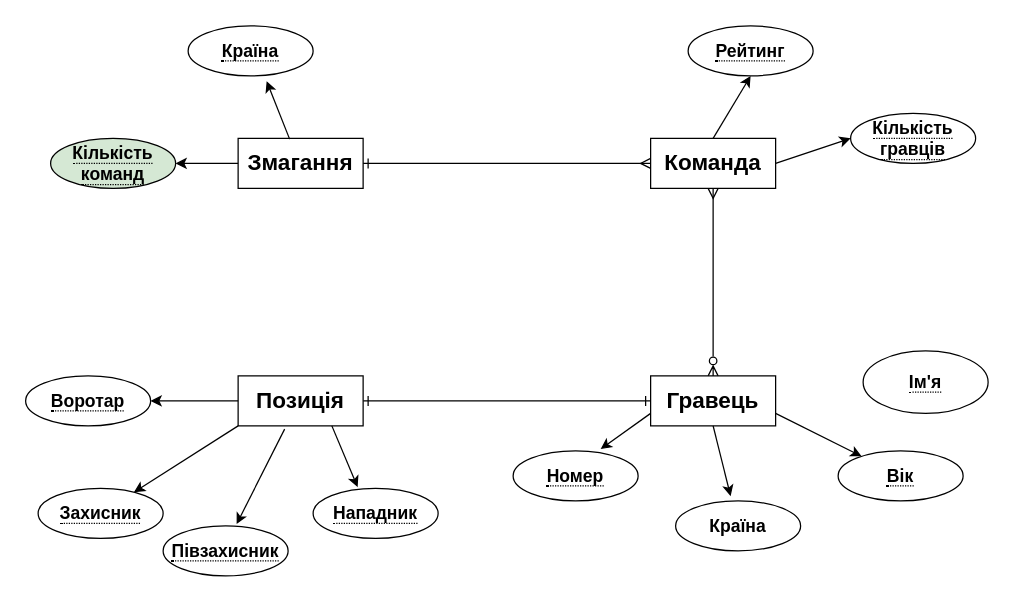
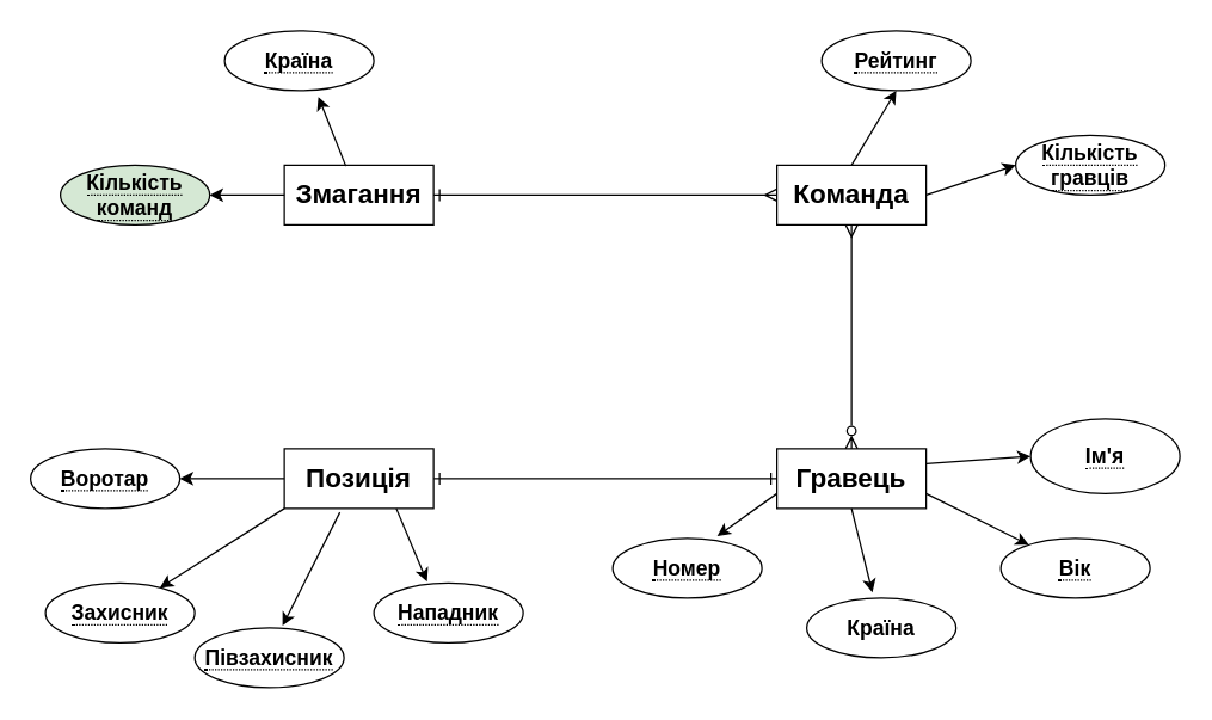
  <mxCell id="0" />
  <mxCell id="1" parent="0" />
  <mxCell id="2" value="&lt;h2&gt;Змагання&lt;/h2&gt;" style="whiteSpace=wrap;html=1;align=center;verticalAlign=middle;horizontal=1;" vertex="1" parent="1"><mxGeometry x="190" y="110" width="100" height="40" as="geometry" /></mxCell>
  <mxCell id="3" style="edgeStyle=orthogonalEdgeStyle;rounded=0;orthogonalLoop=1;jettySize=auto;html=1;exitX=0.5;exitY=1;exitDx=0;exitDy=0;entryX=0.5;entryY=0;entryDx=0;entryDy=0;startArrow=ERmany;startFill=0;endArrow=ERzeroToMany;endFill=0;" edge="1" parent="1" source="4" target="6"><mxGeometry relative="1" as="geometry" /></mxCell>
  <mxCell id="4" value="&lt;h2&gt;Команда&lt;/h2&gt;" style="whiteSpace=wrap;html=1;align=center;" vertex="1" parent="1"><mxGeometry x="520" y="110" width="100" height="40" as="geometry" /></mxCell>
  <mxCell id="5" style="edgeStyle=orthogonalEdgeStyle;rounded=0;orthogonalLoop=1;jettySize=auto;html=1;exitX=0;exitY=0.5;exitDx=0;exitDy=0;entryX=1;entryY=0.5;entryDx=0;entryDy=0;startArrow=ERone;startFill=0;endArrow=ERone;endFill=0;" edge="1" parent="1" source="6" target="7"><mxGeometry relative="1" as="geometry" /></mxCell>
  <mxCell id="6" value="&lt;h2&gt;Гравець&lt;/h2&gt;" style="whiteSpace=wrap;html=1;align=center;" vertex="1" parent="1"><mxGeometry x="520" y="300" width="100" height="40" as="geometry" /></mxCell>
  <mxCell id="7" value="&lt;h2&gt;Позиція&lt;/h2&gt;" style="whiteSpace=wrap;html=1;align=center;" vertex="1" parent="1"><mxGeometry x="190" y="300" width="100" height="40" as="geometry" /></mxCell>
  <mxCell id="8" value="&lt;h3&gt;&lt;span style=&quot;border-bottom: 1px dotted&quot;&gt;Країна&lt;/span&gt;&lt;/h3&gt;" style="ellipse;whiteSpace=wrap;html=1;align=center;" vertex="1" parent="1"><mxGeometry x="150" y="20" width="100" height="40" as="geometry" /></mxCell>
  <mxCell id="9" value="&lt;h3&gt;&lt;span style=&quot;border-bottom: 1px dotted&quot;&gt;Кількість команд&lt;/span&gt;&lt;/h3&gt;" style="ellipse;whiteSpace=wrap;html=1;align=center;fillColor=#d5e8d4;" vertex="1" parent="1"><mxGeometry x="40" y="110" width="100" height="40" as="geometry" /></mxCell>
  <mxCell id="10" value="&lt;h3&gt;&lt;span style=&quot;border-bottom: 1px dotted&quot;&gt;Рейтинг&lt;/span&gt;&lt;/h3&gt;" style="ellipse;whiteSpace=wrap;html=1;align=center;" vertex="1" parent="1"><mxGeometry x="550" y="20" width="100" height="40" as="geometry" /></mxCell>
  <mxCell id="11" value="&lt;h3&gt;&lt;span style=&quot;border-bottom: 1px dotted&quot;&gt;Кількість гравців&lt;/span&gt;&lt;/h3&gt;" style="ellipse;whiteSpace=wrap;html=1;align=center;" vertex="1" parent="1"><mxGeometry x="680" y="90" width="100" height="40" as="geometry" /></mxCell>
  <mxCell id="12" value="&lt;h3&gt;&lt;span style=&quot;border-bottom: 1px dotted&quot;&gt;Ім'я&lt;/span&gt;&lt;/h3&gt;" style="ellipse;whiteSpace=wrap;html=1;align=center;" vertex="1" parent="1"><mxGeometry x="690" y="280" width="100" height="50" as="geometry" /></mxCell>
  <mxCell id="13" value="&lt;h3&gt;&lt;span style=&quot;border-bottom: 1px dotted&quot;&gt;Вік&lt;/span&gt;&lt;/h3&gt;" style="ellipse;whiteSpace=wrap;html=1;align=center;" vertex="1" parent="1"><mxGeometry x="670" y="360" width="100" height="40" as="geometry" /></mxCell>
  <mxCell id="14" value="&lt;h3&gt;Країна&lt;/h3&gt;" style="ellipse;whiteSpace=wrap;html=1;align=center;" vertex="1" parent="1"><mxGeometry x="540" y="400" width="100" height="40" as="geometry" /></mxCell>
  <mxCell id="15" value="&lt;h3&gt;&lt;span style=&quot;border-bottom: 1px dotted&quot;&gt;Номер&lt;/span&gt;&lt;/h3&gt;" style="ellipse;whiteSpace=wrap;html=1;align=center;" vertex="1" parent="1"><mxGeometry x="410" y="360" width="100" height="40" as="geometry" /></mxCell>
  <mxCell id="16" value="&lt;h3&gt;&lt;span style=&quot;border-bottom: 1px dotted&quot;&gt;Нападник&lt;/span&gt;&lt;/h3&gt;" style="ellipse;whiteSpace=wrap;html=1;align=center;" vertex="1" parent="1"><mxGeometry x="250" y="390" width="100" height="40" as="geometry" /></mxCell>
  <mxCell id="17" value="&lt;h3&gt;&lt;span style=&quot;border-bottom: 1px dotted&quot;&gt;Півзахисник&lt;/span&gt;&lt;/h3&gt;" style="ellipse;whiteSpace=wrap;html=1;align=center;" vertex="1" parent="1"><mxGeometry x="130" y="420" width="100" height="40" as="geometry" /></mxCell>
  <mxCell id="18" value="&lt;h3&gt;&lt;span style=&quot;border-bottom: 1px dotted&quot;&gt;Захисник&lt;/span&gt;&lt;/h3&gt;" style="ellipse;whiteSpace=wrap;html=1;align=center;" vertex="1" parent="1"><mxGeometry x="30" y="390" width="100" height="40" as="geometry" /></mxCell>
  <mxCell id="19" value="&lt;h3&gt;&lt;span style=&quot;border-bottom: 1px dotted&quot;&gt;Воротар&lt;/span&gt;&lt;/h3&gt;" style="ellipse;whiteSpace=wrap;html=1;align=center;" vertex="1" parent="1"><mxGeometry x="20" y="300" width="100" height="40" as="geometry" /></mxCell>
  <mxCell id="20" value="" style="endArrow=classic;html=1;rounded=0;exitX=0.412;exitY=0.015;exitDx=0;exitDy=0;exitPerimeter=0;entryX=0.628;entryY=1.105;entryDx=0;entryDy=0;entryPerimeter=0;" edge="1" parent="1" source="2" target="8"><mxGeometry width="50" height="50" relative="1" as="geometry"><mxPoint x="400" y="210" as="sourcePoint" /><mxPoint x="450" y="160" as="targetPoint" /></mxGeometry></mxCell>
  <mxCell id="21" value="" style="endArrow=classic;html=1;rounded=0;exitX=0;exitY=0.5;exitDx=0;exitDy=0;entryX=1;entryY=0.5;entryDx=0;entryDy=0;" edge="1" parent="1" source="2" target="9"><mxGeometry width="50" height="50" relative="1" as="geometry"><mxPoint x="400" y="210" as="sourcePoint" /><mxPoint x="450" y="160" as="targetPoint" /></mxGeometry></mxCell>
  <mxCell id="22" value="" style="endArrow=classic;html=1;rounded=0;exitX=0.5;exitY=0;exitDx=0;exitDy=0;entryX=0.5;entryY=1;entryDx=0;entryDy=0;" edge="1" parent="1" source="4" target="10"><mxGeometry width="50" height="50" relative="1" as="geometry"><mxPoint x="400" y="210" as="sourcePoint" /><mxPoint x="450" y="160" as="targetPoint" /></mxGeometry></mxCell>
  <mxCell id="23" value="" style="endArrow=classic;html=1;rounded=0;exitX=1;exitY=0.5;exitDx=0;exitDy=0;entryX=0;entryY=0.5;entryDx=0;entryDy=0;" edge="1" parent="1" source="4" target="11"><mxGeometry width="50" height="50" relative="1" as="geometry"><mxPoint x="400" y="210" as="sourcePoint" /><mxPoint x="450" y="160" as="targetPoint" /></mxGeometry></mxCell>
+ <mxCell id="24" value="" style="endArrow=classic;html=1;rounded=0;exitX=1;exitY=0.25;exitDx=0;exitDy=0;entryX=0;entryY=0.5;entryDx=0;entryDy=0;" edge="1" parent="1" source="6" target="12"><mxGeometry width="50" height="50" relative="1" as="geometry"><mxPoint x="400" y="210" as="sourcePoint" /><mxPoint x="450" y="160" as="targetPoint" /></mxGeometry></mxCell>
  <mxCell id="25" value="" style="endArrow=classic;html=1;rounded=0;exitX=1;exitY=0.75;exitDx=0;exitDy=0;" edge="1" parent="1" source="6" target="13"><mxGeometry width="50" height="50" relative="1" as="geometry"><mxPoint x="400" y="210" as="sourcePoint" /><mxPoint x="450" y="160" as="targetPoint" /></mxGeometry></mxCell>
  <mxCell id="26" value="" style="endArrow=classic;html=1;rounded=0;exitX=0.5;exitY=1;exitDx=0;exitDy=0;entryX=0.44;entryY=-0.095;entryDx=0;entryDy=0;entryPerimeter=0;" edge="1" parent="1" source="6" target="14"><mxGeometry width="50" height="50" relative="1" as="geometry"><mxPoint x="400" y="210" as="sourcePoint" /><mxPoint x="450" y="160" as="targetPoint" /></mxGeometry></mxCell>
  <mxCell id="27" value="" style="endArrow=classic;html=1;rounded=0;exitX=0;exitY=0.75;exitDx=0;exitDy=0;entryX=0.7;entryY=-0.035;entryDx=0;entryDy=0;entryPerimeter=0;" edge="1" parent="1" source="6" target="15"><mxGeometry width="50" height="50" relative="1" as="geometry"><mxPoint x="400" y="210" as="sourcePoint" /><mxPoint x="450" y="160" as="targetPoint" /></mxGeometry></mxCell>
  <mxCell id="28" value="" style="endArrow=classic;html=1;rounded=0;exitX=0;exitY=0.5;exitDx=0;exitDy=0;entryX=1;entryY=0.5;entryDx=0;entryDy=0;" edge="1" parent="1" source="7" target="19"><mxGeometry width="50" height="50" relative="1" as="geometry"><mxPoint x="400" y="210" as="sourcePoint" /><mxPoint x="450" y="160" as="targetPoint" /></mxGeometry></mxCell>
  <mxCell id="29" value="" style="endArrow=classic;html=1;rounded=0;exitX=0;exitY=1;exitDx=0;exitDy=0;" edge="1" parent="1" source="7" target="18"><mxGeometry width="50" height="50" relative="1" as="geometry"><mxPoint x="400" y="210" as="sourcePoint" /><mxPoint x="450" y="160" as="targetPoint" /></mxGeometry></mxCell>
  <mxCell id="30" value="" style="endArrow=classic;html=1;rounded=0;exitX=0.372;exitY=1.065;exitDx=0;exitDy=0;exitPerimeter=0;entryX=0.588;entryY=-0.035;entryDx=0;entryDy=0;entryPerimeter=0;" edge="1" parent="1" source="7" target="17"><mxGeometry width="50" height="50" relative="1" as="geometry"><mxPoint x="400" y="210" as="sourcePoint" /><mxPoint x="450" y="160" as="targetPoint" /></mxGeometry></mxCell>
  <mxCell id="31" value="" style="endArrow=classic;html=1;rounded=0;exitX=0.75;exitY=1;exitDx=0;exitDy=0;entryX=0.356;entryY=-0.025;entryDx=0;entryDy=0;entryPerimeter=0;" edge="1" parent="1" source="7" target="16"><mxGeometry width="50" height="50" relative="1" as="geometry"><mxPoint x="400" y="210" as="sourcePoint" /><mxPoint x="450" y="160" as="targetPoint" /></mxGeometry></mxCell>
  <mxCell id="32" value="" style="edgeStyle=entityRelationEdgeStyle;fontSize=12;html=1;endArrow=ERmany;rounded=0;exitX=1;exitY=0.5;exitDx=0;exitDy=0;entryX=0;entryY=0.5;entryDx=0;entryDy=0;startArrow=ERone;startFill=0;" edge="1" parent="1" source="2" target="4"><mxGeometry width="100" height="100" relative="1" as="geometry"><mxPoint x="370" y="240" as="sourcePoint" /><mxPoint x="470" y="140" as="targetPoint" /></mxGeometry></mxCell>
